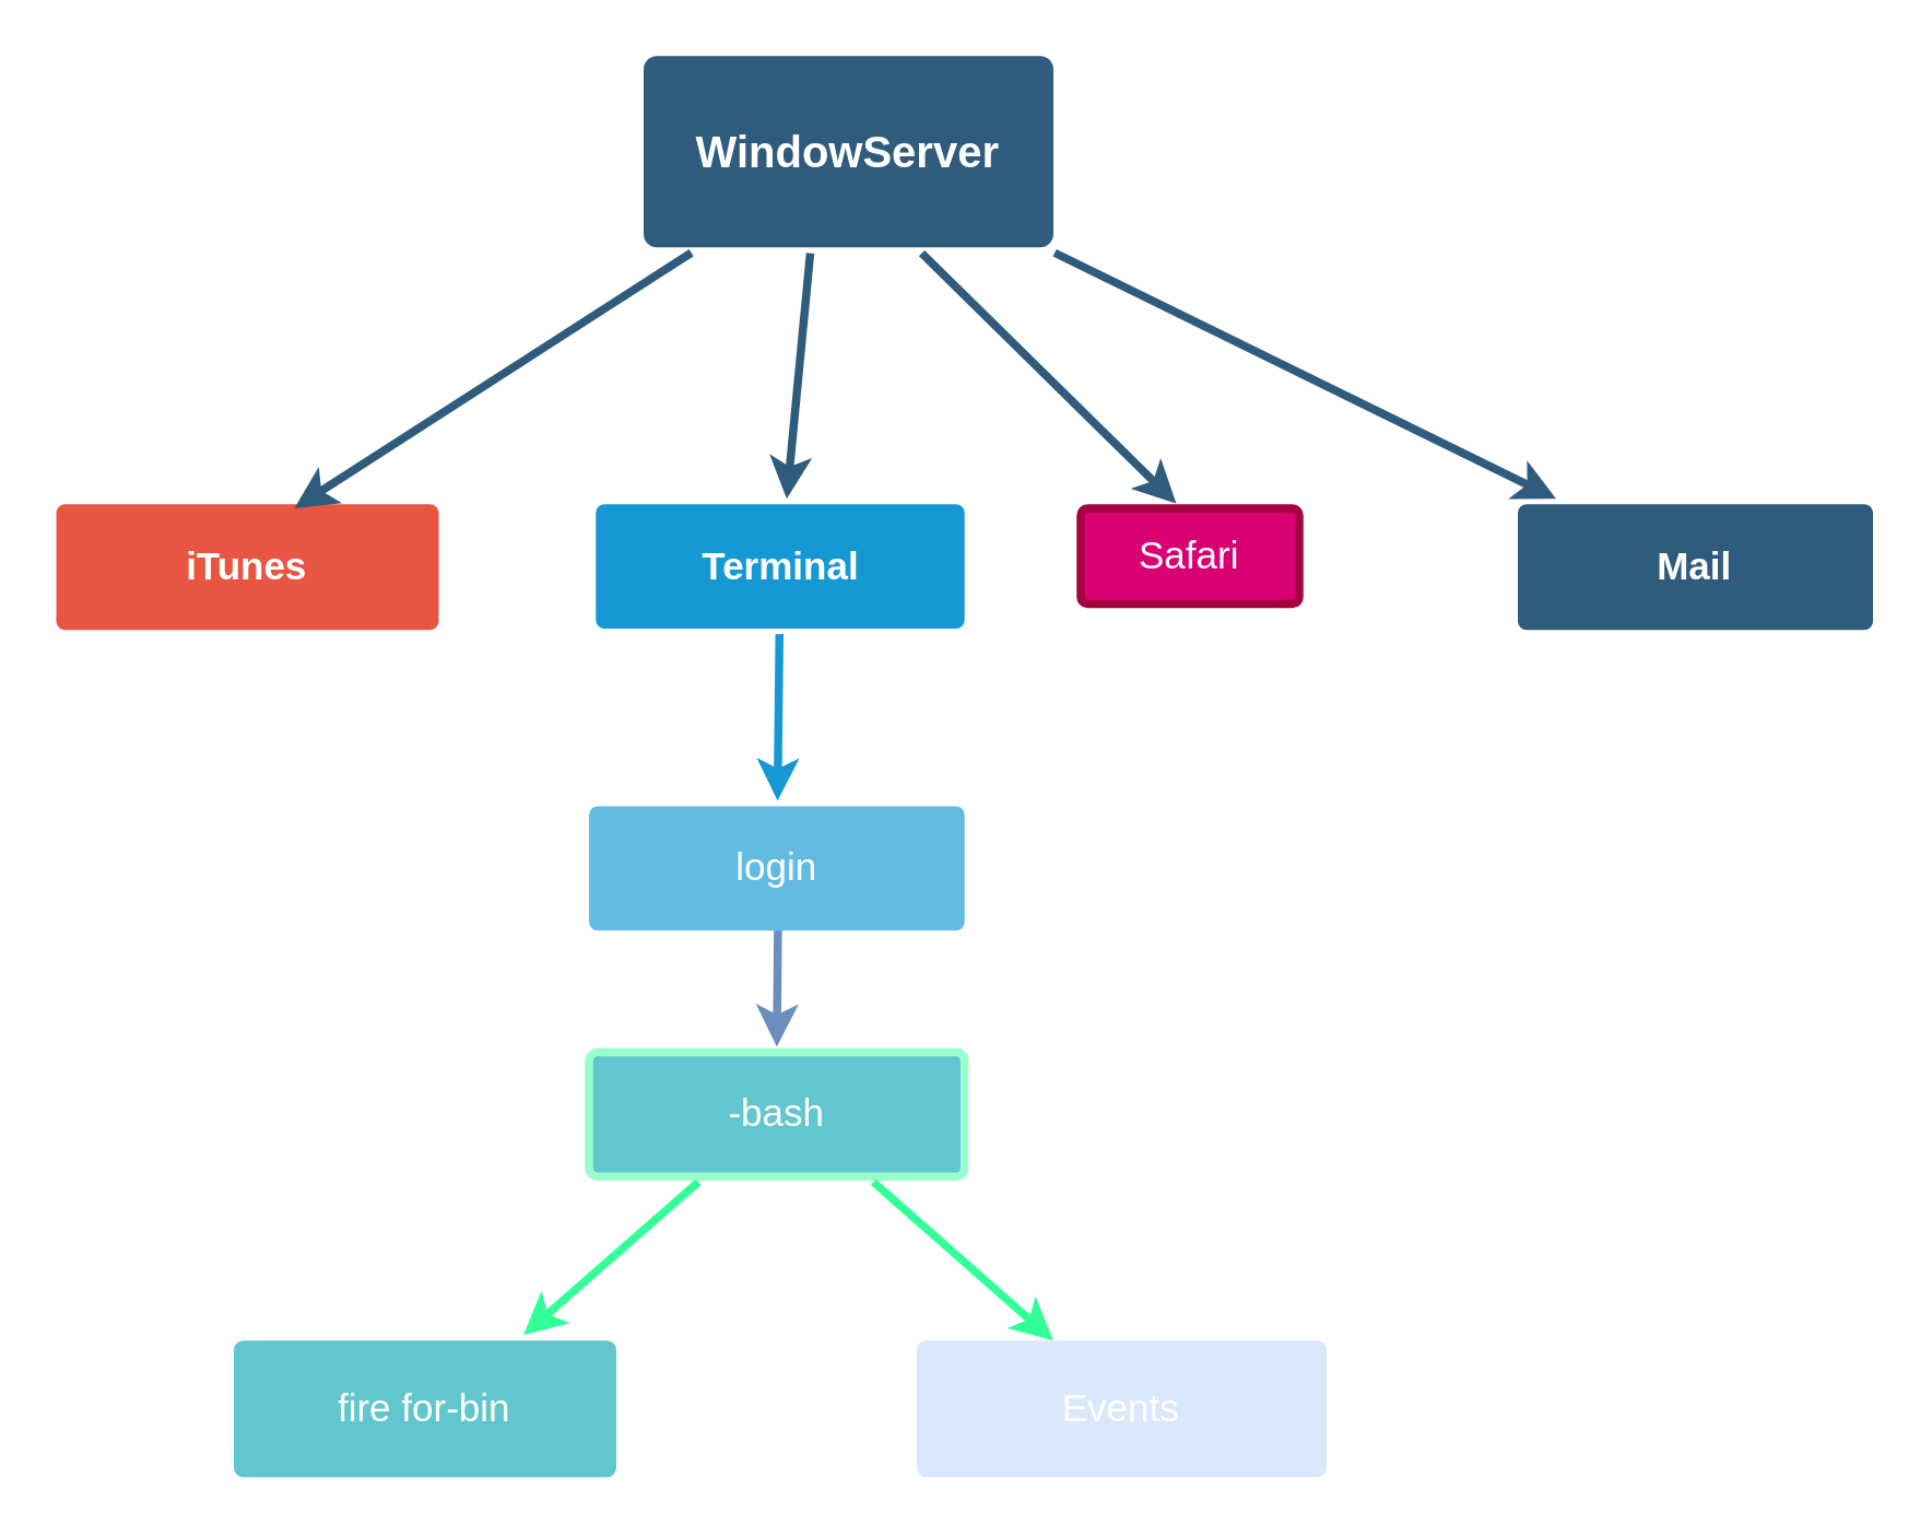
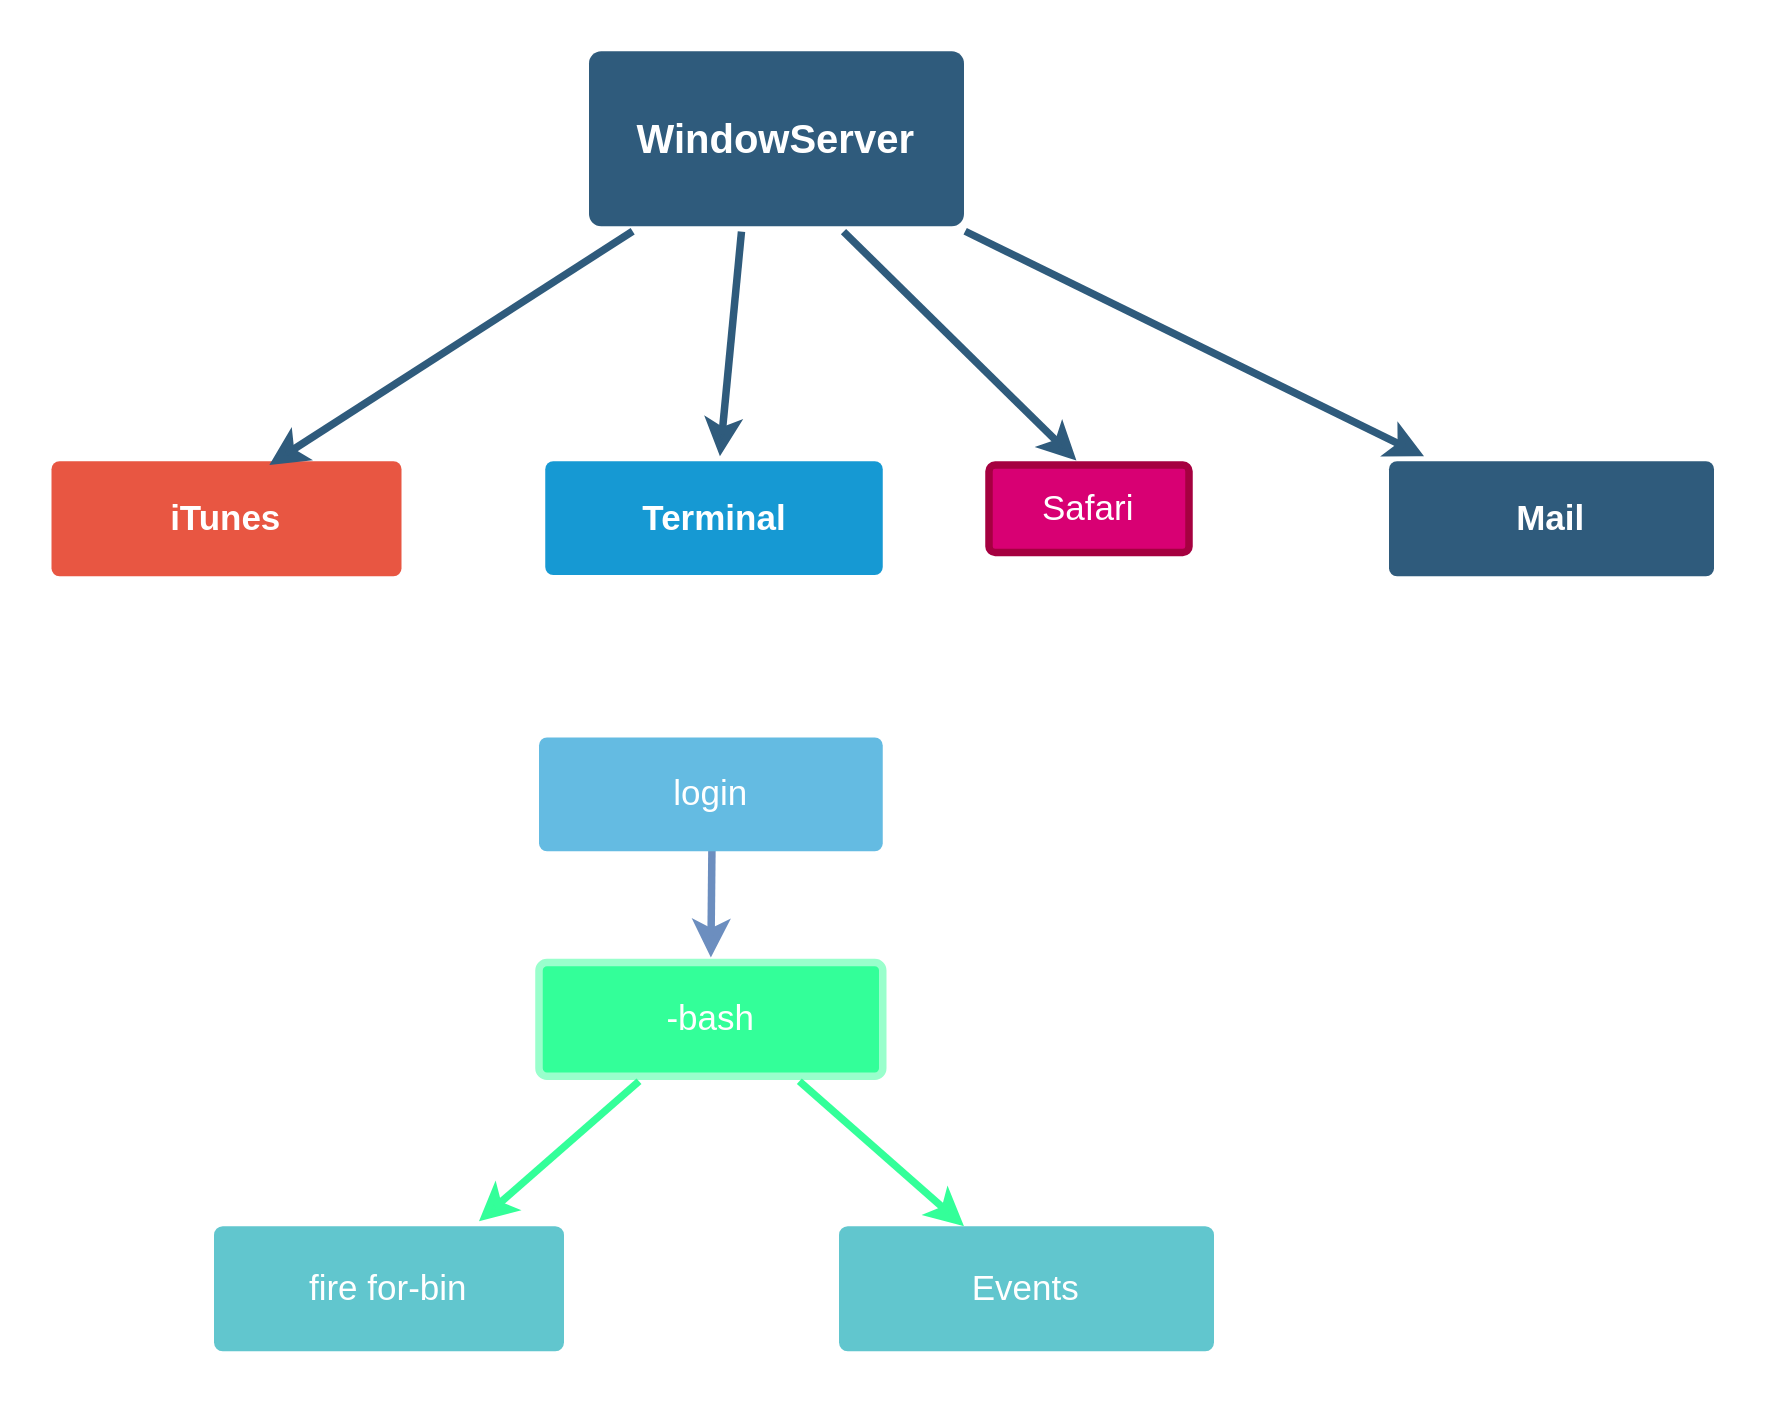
  <mxCell id="0" />
  <mxCell id="1" parent="0" />
  <mxCell id="2" value="" style="edgeStyle=none;rounded=0;jumpStyle=none;html=1;shadow=0;labelBackgroundColor=none;startArrow=none;startFill=0;endArrow=classic;endFill=1;jettySize=auto;orthogonalLoop=1;strokeColor=#2F5B7C;strokeWidth=3;fontFamily=Helvetica;fontSize=16;fontColor=#23445D;spacing=5;" parent="1" source="4" target="11" edge="1"><mxGeometry relative="1" as="geometry" /></mxCell>
  <mxCell id="3" value="" style="edgeStyle=none;rounded=0;jumpStyle=none;html=1;shadow=0;labelBackgroundColor=none;startArrow=none;startFill=0;endArrow=classic;endFill=1;jettySize=auto;orthogonalLoop=1;strokeColor=#2F5B7C;strokeWidth=3;fontFamily=Helvetica;fontSize=16;fontColor=#23445D;spacing=5;exitX=0.409;exitY=1.002;exitDx=0;exitDy=0;exitPerimeter=0;" parent="1" source="4" target="9" edge="1"><mxGeometry relative="1" as="geometry" /></mxCell>
  <mxCell id="4" value="WindowServer" style="rounded=1;whiteSpace=wrap;html=1;shadow=0;labelBackgroundColor=none;strokeColor=none;strokeWidth=3;fillColor=#2F5B7C;fontFamily=Helvetica;fontSize=16;fontColor=#FFFFFF;align=center;fontStyle=1;spacing=5;arcSize=7;perimeterSpacing=2;" parent="1" vertex="1"><mxGeometry x="235" y="20" width="150" height="70" as="geometry" /></mxCell>
  <mxCell id="5" value="" style="edgeStyle=none;rounded=1;jumpStyle=none;html=1;shadow=0;labelBackgroundColor=none;startArrow=none;startFill=0;jettySize=auto;orthogonalLoop=1;strokeColor=#6c8ebf;strokeWidth=3;fontFamily=Helvetica;fontSize=14;fontColor=#FFFFFF;spacing=5;fontStyle=1;fillColor=#dae8fc;entryX=0.5;entryY=0;entryDx=0;entryDy=0;" parent="1" target="7" edge="1"><mxGeometry relative="1" as="geometry"><mxPoint x="284.41" y="314.5" as="sourcePoint" /><mxPoint x="284.41" y="384.5" as="targetPoint" /></mxGeometry></mxCell>
  <mxCell id="6" value="iTunes" style="rounded=1;whiteSpace=wrap;html=1;shadow=0;labelBackgroundColor=none;strokeColor=none;strokeWidth=3;fillColor=#e85642;fontFamily=Helvetica;fontSize=14;fontColor=#FFFFFF;align=center;spacing=5;fontStyle=1;arcSize=7;perimeterSpacing=2;" parent="1" vertex="1"><mxGeometry x="20" y="184" width="140" height="46" as="geometry" /></mxCell>
- <mxCell id="7" value="-bash" style="rounded=1;html=1;shadow=0;labelBackgroundColor=none;strokeColor=#99FFCC;strokeWidth=3;fillColor=#61c6ce;fontFamily=Helvetica;fontSize=14;align=center;spacing=5;fontStyle=0;arcSize=7;perimeterSpacing=2;fontColor=#FFFFFF;whiteSpace=wrap;" parent="1" vertex="1"><mxGeometry x="215" y="384.5" width="137.5" height="45.5" as="geometry" /></mxCell>
- <mxCell id="8" value="" style="edgeStyle=none;rounded=0;jumpStyle=none;html=1;shadow=0;labelBackgroundColor=none;startArrow=none;startFill=0;endArrow=classic;endFill=1;jettySize=auto;orthogonalLoop=1;strokeColor=#1699D3;strokeWidth=3;fontFamily=Helvetica;fontSize=14;fontColor=#FFFFFF;spacing=5;" parent="1" source="9" target="10" edge="1"><mxGeometry relative="1" as="geometry" /></mxCell>
+ <mxCell id="7" value="-bash" style="rounded=1;html=1;shadow=0;labelBackgroundColor=none;strokeColor=#99FFCC;strokeWidth=3;fillColor=#33FF99;fontFamily=Helvetica;fontSize=14;align=center;spacing=5;fontStyle=0;arcSize=7;perimeterSpacing=2;fontColor=#FFFFFF;whiteSpace=wrap;" parent="1" vertex="1"><mxGeometry x="215" y="384.5" width="137.5" height="45.5" as="geometry" /></mxCell>
  <mxCell id="9" value="Terminal" style="rounded=1;whiteSpace=wrap;html=1;shadow=0;labelBackgroundColor=none;strokeColor=none;strokeWidth=3;fillColor=#1699d3;fontFamily=Helvetica;fontSize=14;fontColor=#FFFFFF;align=center;spacing=5;fontStyle=1;arcSize=7;perimeterSpacing=2;" parent="1" vertex="1"><mxGeometry x="217.5" y="184" width="135" height="45.5" as="geometry" /></mxCell>
  <mxCell id="10" value="login" style="rounded=1;whiteSpace=wrap;html=1;shadow=0;labelBackgroundColor=none;strokeColor=none;strokeWidth=3;fillColor=#64bbe2;fontFamily=Helvetica;fontSize=14;fontColor=#FFFFFF;align=center;spacing=5;arcSize=7;perimeterSpacing=2;" parent="1" vertex="1"><mxGeometry x="215" y="294.5" width="137.5" height="45.5" as="geometry" /></mxCell>
  <mxCell id="11" value="Mail" style="rounded=1;whiteSpace=wrap;html=1;shadow=0;labelBackgroundColor=none;strokeColor=none;strokeWidth=3;fillColor=#2f5b7c;fontFamily=Helvetica;fontSize=14;fontColor=#FFFFFF;align=center;spacing=5;fontStyle=1;arcSize=7;perimeterSpacing=2;" parent="1" vertex="1"><mxGeometry x="555" y="184" width="130" height="46" as="geometry" /></mxCell>
- <mxCell id="12" value="Events" style="rounded=1;whiteSpace=wrap;html=1;shadow=0;labelBackgroundColor=none;strokeColor=none;strokeWidth=3;fillColor=#dae8fc;fontFamily=Helvetica;fontSize=14;fontColor=#FFFFFF;align=center;spacing=5;fontStyle=0;arcSize=7;perimeterSpacing=2;" parent="1" vertex="1"><mxGeometry x="335" y="490" width="150" height="50" as="geometry" /></mxCell>
+ <mxCell id="12" value="Events" style="rounded=1;whiteSpace=wrap;html=1;shadow=0;labelBackgroundColor=none;strokeColor=none;strokeWidth=3;fillColor=#61c6ce;fontFamily=Helvetica;fontSize=14;fontColor=#FFFFFF;align=center;spacing=5;fontStyle=0;arcSize=7;perimeterSpacing=2;" parent="1" vertex="1"><mxGeometry x="335" y="490" width="150" height="50" as="geometry" /></mxCell>
  <mxCell id="13" value="" style="edgeStyle=none;rounded=1;jumpStyle=none;html=1;shadow=0;labelBackgroundColor=none;startArrow=none;startFill=0;jettySize=auto;orthogonalLoop=1;strokeColor=#33FF99;strokeWidth=3;fontFamily=Helvetica;fontSize=14;fontColor=#FFFFFF;spacing=5;fontStyle=1;fillColor=#b0e3e6;exitX=0.75;exitY=1;exitDx=0;exitDy=0;" parent="1" source="7" edge="1"><mxGeometry relative="1" as="geometry"><mxPoint x="385" y="490" as="targetPoint" /></mxGeometry></mxCell>
  <mxCell id="14" value="Safari" style="rounded=1;whiteSpace=wrap;html=1;shadow=0;labelBackgroundColor=none;strokeColor=#A50040;strokeWidth=3;fillColor=#d80073;fontFamily=Helvetica;fontSize=14;align=center;spacing=5;fontStyle=0;arcSize=7;perimeterSpacing=2;fontColor=#ffffff;" parent="1" vertex="1"><mxGeometry x="395" y="185.5" width="80" height="35" as="geometry" /></mxCell>
  <mxCell id="15" value="" style="edgeStyle=none;rounded=0;jumpStyle=none;html=1;shadow=0;labelBackgroundColor=none;startArrow=none;startFill=0;endArrow=classic;endFill=1;jettySize=auto;orthogonalLoop=1;strokeColor=#2F5B7C;strokeWidth=3;fontFamily=Helvetica;fontSize=16;fontColor=#23445D;spacing=5;exitX=0.674;exitY=1.002;exitDx=0;exitDy=0;entryX=0.44;entryY=0.006;entryDx=0;entryDy=0;entryPerimeter=0;exitPerimeter=0;" edge="1" parent="1" source="4" target="14"><mxGeometry relative="1" as="geometry"><mxPoint x="345" y="270" as="sourcePoint" /><mxPoint x="415" y="200" as="targetPoint" /></mxGeometry></mxCell>
  <mxCell id="16" value="" style="edgeStyle=none;rounded=0;jumpStyle=none;html=1;shadow=0;labelBackgroundColor=none;startArrow=none;startFill=0;endArrow=classic;endFill=1;jettySize=auto;orthogonalLoop=1;strokeColor=#2F5B7C;strokeWidth=3;fontFamily=Helvetica;fontSize=16;fontColor=#23445D;spacing=5;entryX=0.619;entryY=0.069;entryDx=0;entryDy=0;entryPerimeter=0;" edge="1" parent="1" source="4" target="6"><mxGeometry relative="1" as="geometry"><mxPoint x="265" y="92" as="sourcePoint" /><mxPoint x="145" y="182" as="targetPoint" /><Array as="points" /></mxGeometry></mxCell>
  <mxCell id="17" value="fire for-bin" style="rounded=1;whiteSpace=wrap;html=1;shadow=0;labelBackgroundColor=none;strokeColor=none;strokeWidth=3;fillColor=#61c6ce;fontFamily=Helvetica;fontSize=14;fontColor=#FFFFFF;align=center;spacing=5;fontStyle=0;arcSize=7;perimeterSpacing=2;" vertex="1" parent="1"><mxGeometry x="85" y="490" width="140" height="50" as="geometry" /></mxCell>
  <mxCell id="18" value="" style="edgeStyle=none;rounded=1;jumpStyle=none;html=1;shadow=0;labelBackgroundColor=none;startArrow=none;startFill=0;jettySize=auto;orthogonalLoop=1;strokeColor=#33FF99;strokeWidth=3;fontFamily=Helvetica;fontSize=14;fontColor=#FFFFFF;spacing=5;fontStyle=1;fillColor=#b0e3e6;entryX=0.75;entryY=0;entryDx=0;entryDy=0;" edge="1" parent="1" target="17"><mxGeometry relative="1" as="geometry"><mxPoint x="255" y="432" as="sourcePoint" /><mxPoint x="385" y="490" as="targetPoint" /></mxGeometry></mxCell>
